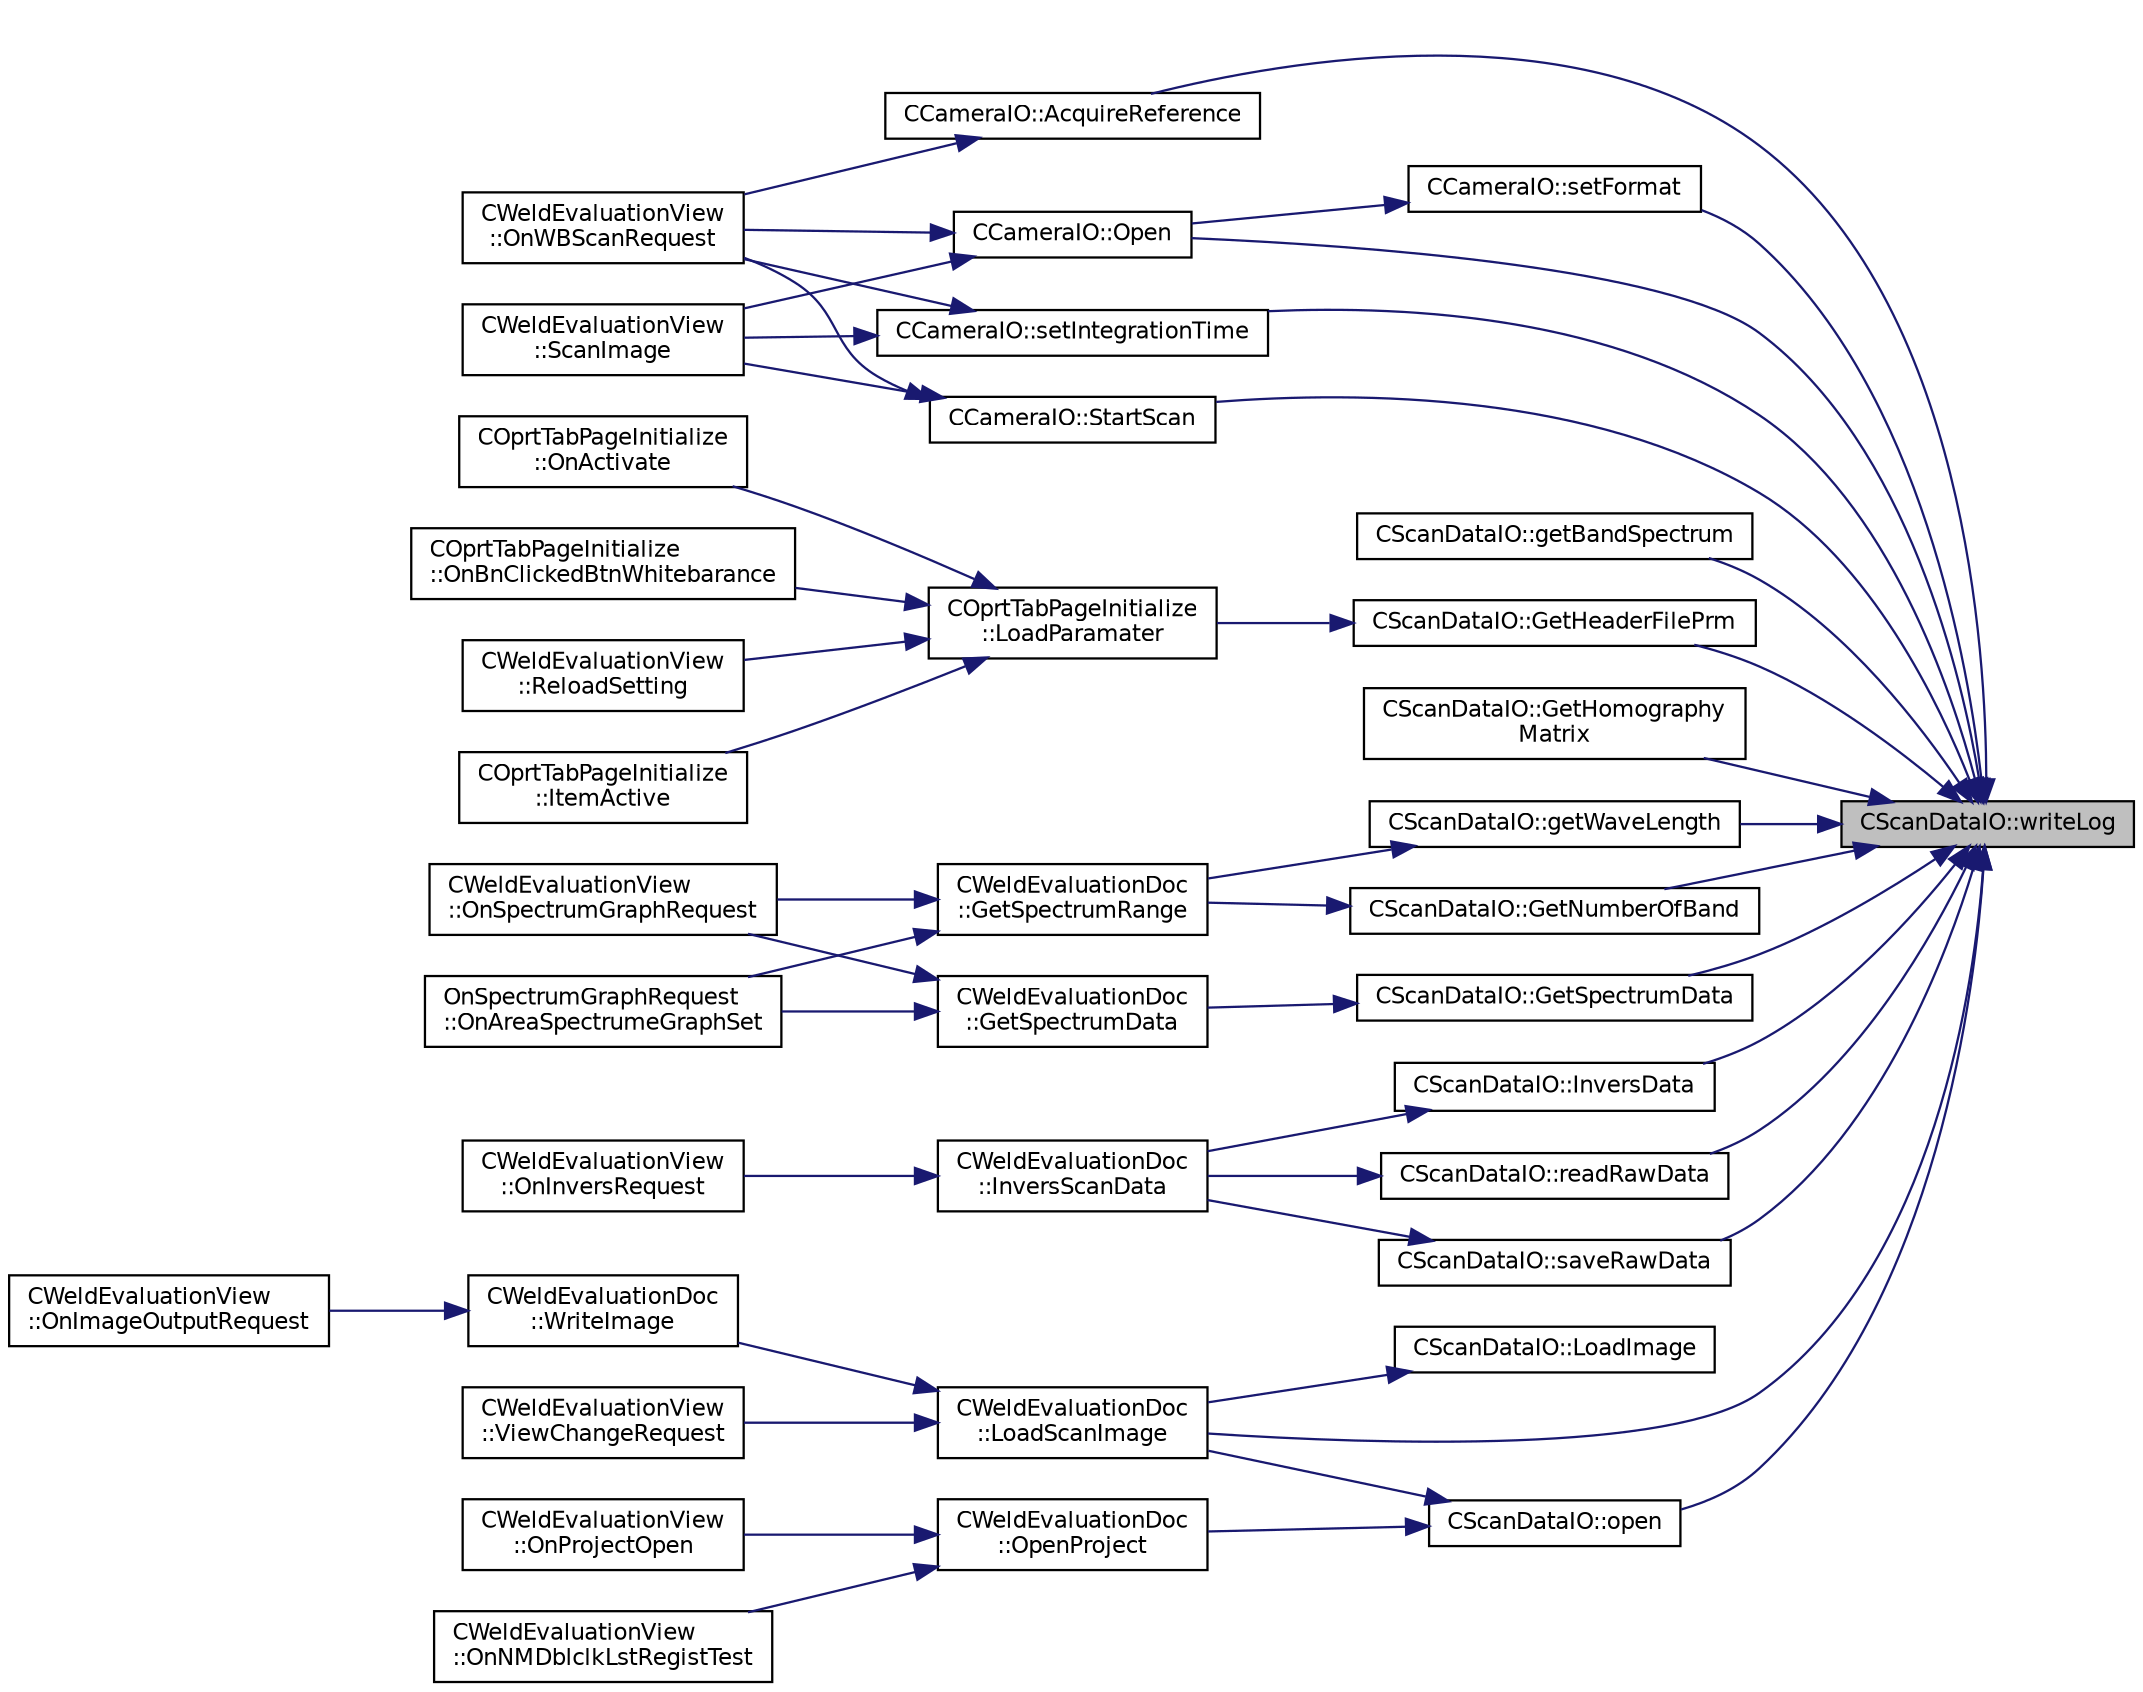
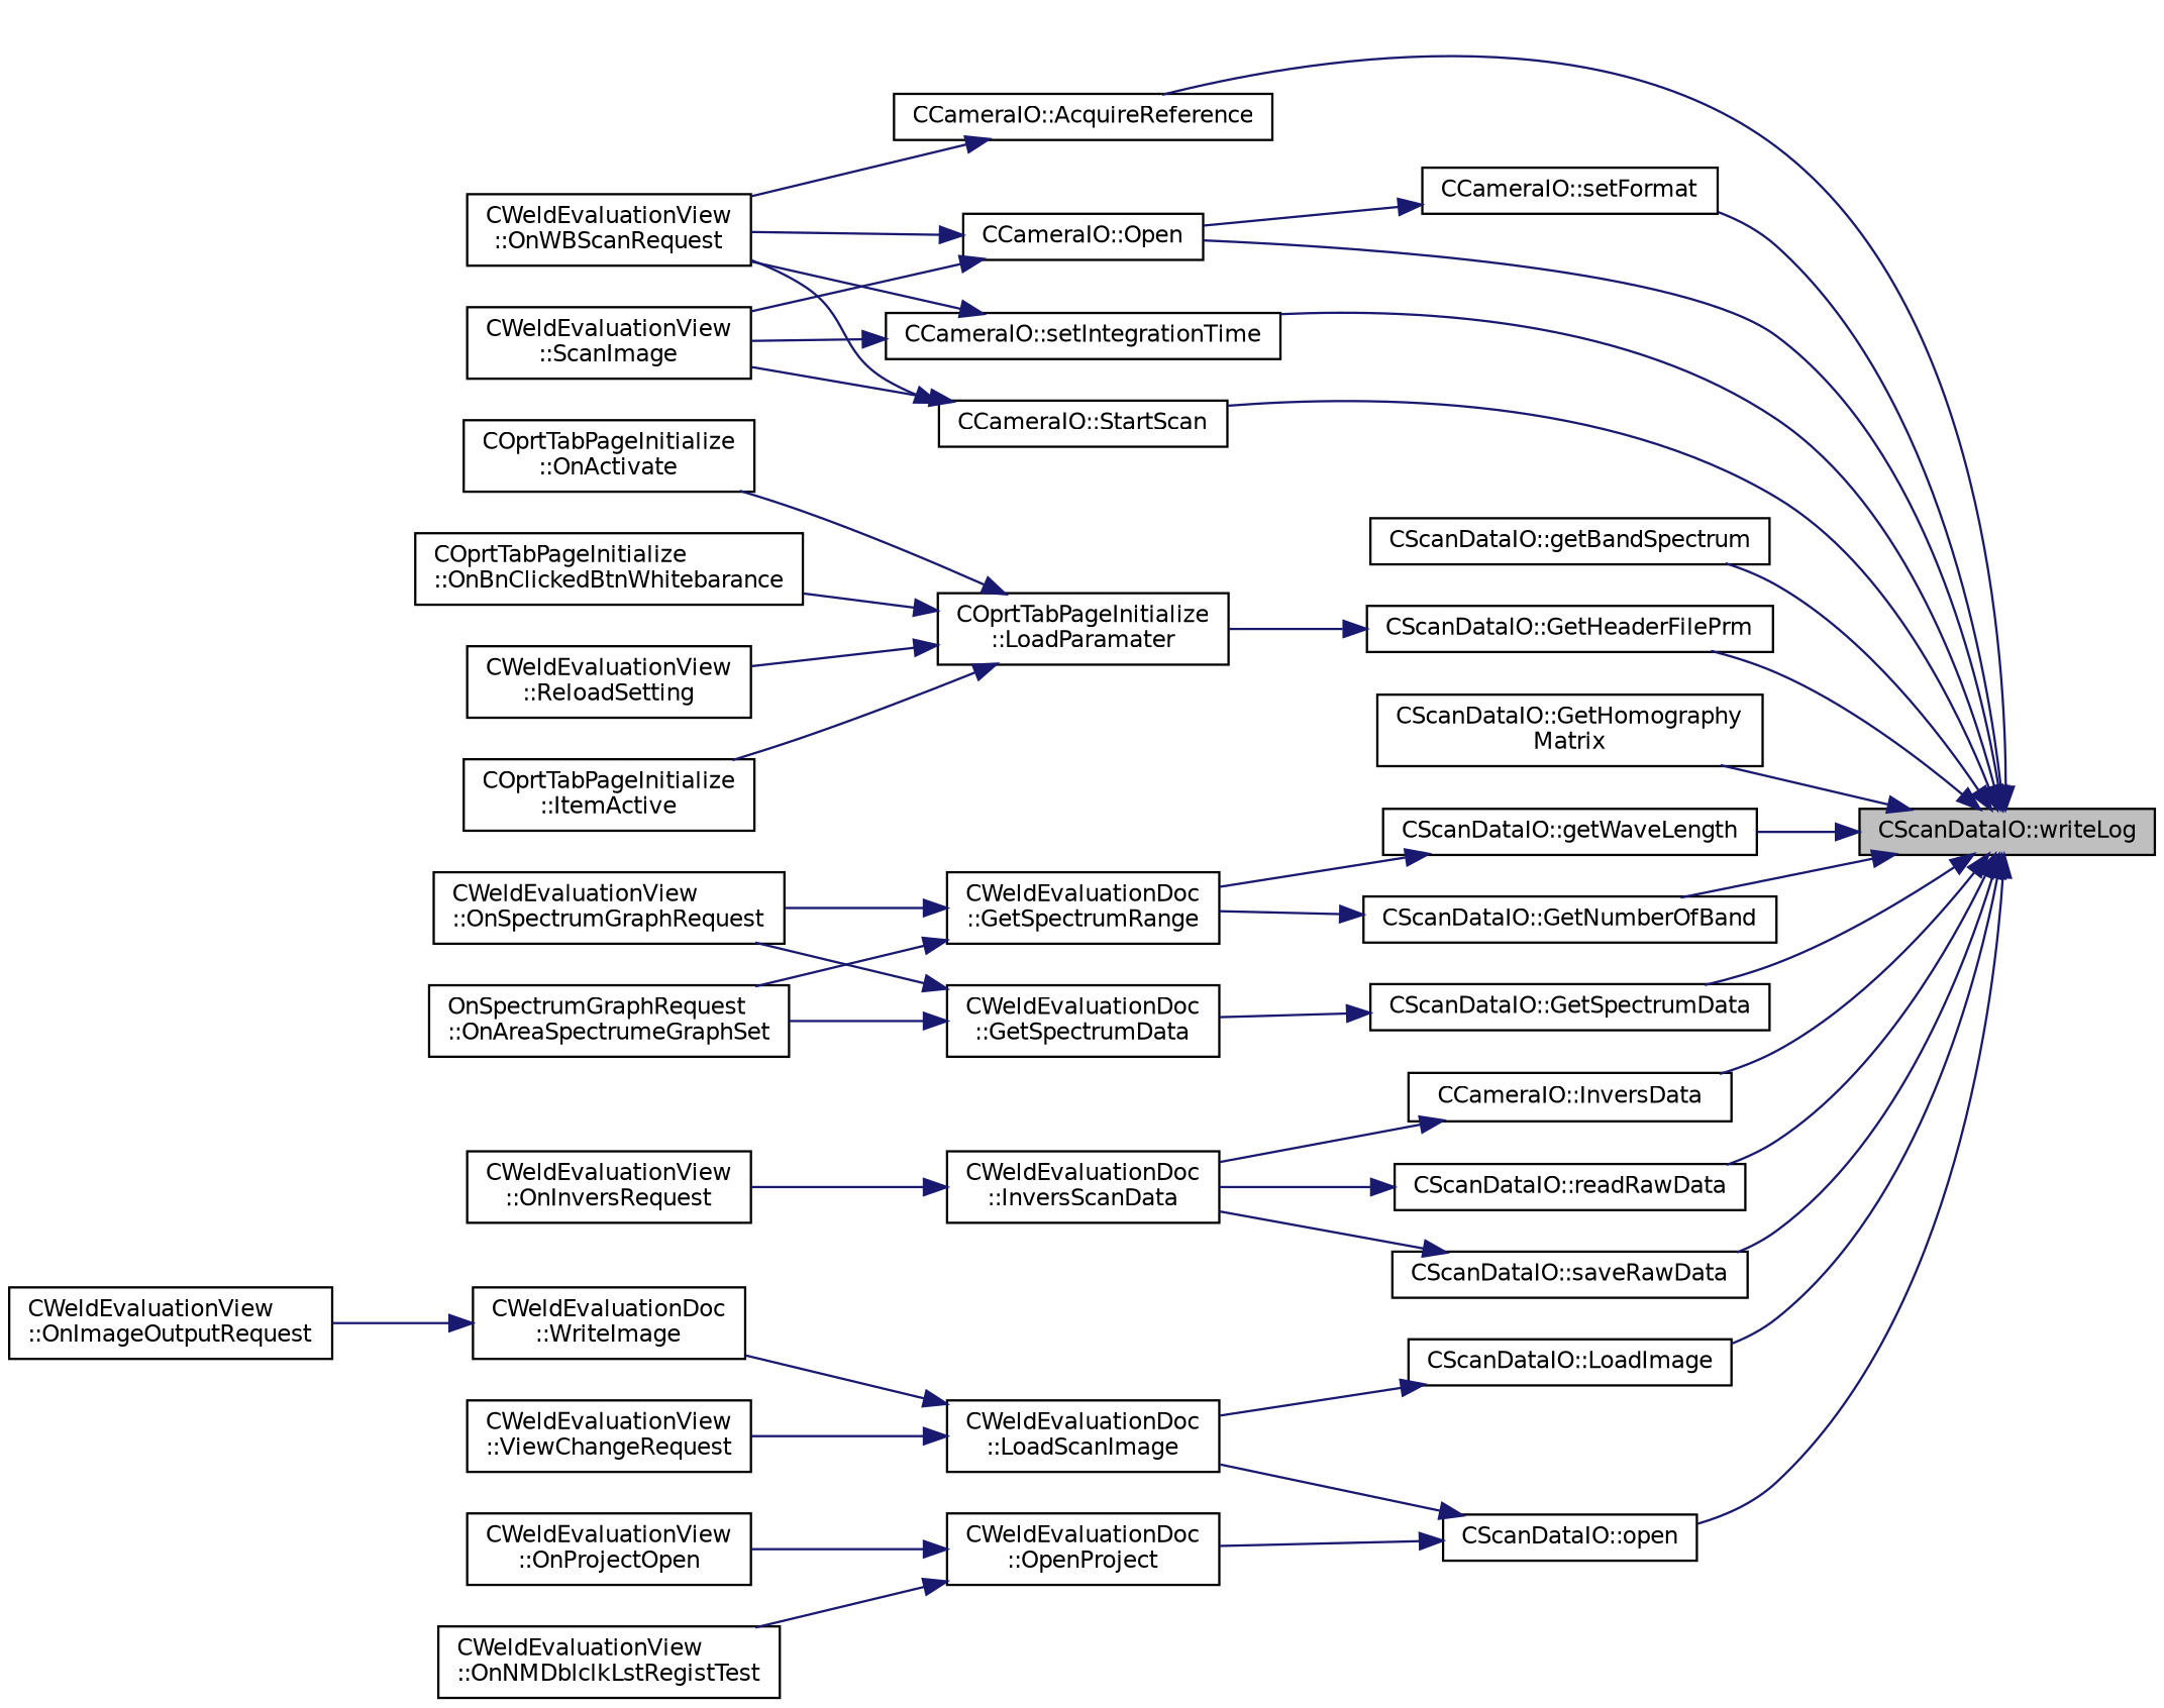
  digraph {
    rankdir=RL
    node [color=black fillcolor=white fontname=Helvetica fontsize=10 shape=record style=filled]
    edge [color=midnightblue dir=back fontname=Helvetica fontsize=10 labelfontname=Helvetica labelfontsize=10 style=solid]
    n1 [fillcolor=grey75 fontcolor=black height=0.2 label="CScanDataIO::writeLog" width=0.4]
    n2 [height=0.2 label="CCameraIO::AcquireReference" width=0.4]
    n3 [height=0.2 label="CScanDataIO::getBandSpectrum" width=0.4]
    n4 [height=0.2 label="CScanDataIO::GetHeaderFilePrm" width=0.4]
    n5 [height=0.2 label="CScanDataIO::GetHomography\lMatrix" width=0.4]
    n6 [height=0.2 label="CScanDataIO::GetNumberOfBand" width=0.4]
    n7 [height=0.2 label="CScanDataIO::GetSpectrumData" width=0.4]
    n8 [height=0.2 label="CScanDataIO::getWaveLength" width=0.4]
-   n9 [height=0.2 label="CScanDataIO::InversData" width=0.4]
+   n9 [height=0.2 label="CCameraIO::InversData" width=0.4]
    n10 [height=0.2 label="CScanDataIO::LoadImage" width=0.4]
    n11 [height=0.2 label="CScanDataIO::open" width=0.4]
    n12 [height=0.2 label="CCameraIO::Open" width=0.4]
    n13 [height=0.2 label="CScanDataIO::readRawData" width=0.4]
    n14 [height=0.2 label="CScanDataIO::saveRawData" width=0.4]
    n15 [height=0.2 label="CCameraIO::setFormat" width=0.4]
    n16 [height=0.2 label="CCameraIO::setIntegrationTime" width=0.4]
    n17 [height=0.2 label="CCameraIO::StartScan" width=0.4]
    n18 [height=0.2 label="CWeldEvaluationView\l::OnWBScanRequest" width=0.4]
    n19 [height=0.2 label="COprtTabPageInitialize\l::LoadParamater" width=0.4]
    n20 [height=0.2 label="CWeldEvaluationDoc\l::GetSpectrumRange" width=0.4]
    n21 [height=0.2 label="CWeldEvaluationDoc\l::GetSpectrumData" width=0.4]
    n22 [height=0.2 label="CWeldEvaluationDoc\l::InversScanData" width=0.4]
    n23 [height=0.2 label="CWeldEvaluationDoc\l::LoadScanImage" width=0.4]
    n24 [height=0.2 label="CWeldEvaluationDoc\l::OpenProject" width=0.4]
    n25 [height=0.2 label="CWeldEvaluationView\l::ScanImage" width=0.4]
    n26 [height=0.2 label="COprtTabPageInitialize\l::ItemActive" width=0.4]
    n27 [height=0.2 label="COprtTabPageInitialize\l::OnActivate" width=0.4]
    n28 [height=0.2 label="COprtTabPageInitialize\l::OnBnClickedBtnWhitebarance" width=0.4]
    n29 [height=0.2 label="CWeldEvaluationView\l::ReloadSetting" width=0.4]
    n30 [height=0.2 label="OnSpectrumGraphRequest\l::OnAreaSpectrumeGraphSet" width=0.4]
    n31 [height=0.2 label="CWeldEvaluationView\l::OnSpectrumGraphRequest" width=0.4]
    n32 [height=0.2 label="CWeldEvaluationView\l::OnInversRequest" width=0.4]
    n33 [height=0.2 label="CWeldEvaluationView\l::ViewChangeRequest" width=0.4]
    n34 [height=0.2 label="CWeldEvaluationDoc\l::WriteImage" width=0.4]
    n35 [height=0.2 label="CWeldEvaluationView\l::OnImageOutputRequest" width=0.4]
    n36 [height=0.2 label="CWeldEvaluationView\l::OnNMDblclkLstRegistTest" width=0.4]
    n37 [height=0.2 label="CWeldEvaluationView\l::OnProjectOpen" width=0.4]
    n1 -> n2
    n1 -> n3
    n1 -> n4
    n1 -> n5
    n1 -> n6
    n1 -> n7
    n1 -> n8
    n1 -> n9
-   n1 -> n23
+   n1 -> n10
    n1 -> n11
    n1 -> n12
    n1 -> n13
    n1 -> n14
    n1 -> n15
    n1 -> n16
    n1 -> n17
    n2 -> n18
    n4 -> n19
    n6 -> n20
    n7 -> n21
    n8 -> n20
    n9 -> n22
    n10 -> n23
    n11 -> n23
    n11 -> n24
    n12 -> n18
    n12 -> n25
    n13 -> n22
    n14 -> n22
    n15 -> n12
    n16 -> n18
    n16 -> n25
    n17 -> n18
    n17 -> n25
    n19 -> n26
    n19 -> n27
    n19 -> n28
    n19 -> n29
    n20 -> n30
    n20 -> n31
    n21 -> n30
    n21 -> n31
    n22 -> n32
    n23 -> n33
    n23 -> n34
    n24 -> n36
    n24 -> n37
    n34 -> n35
  }
